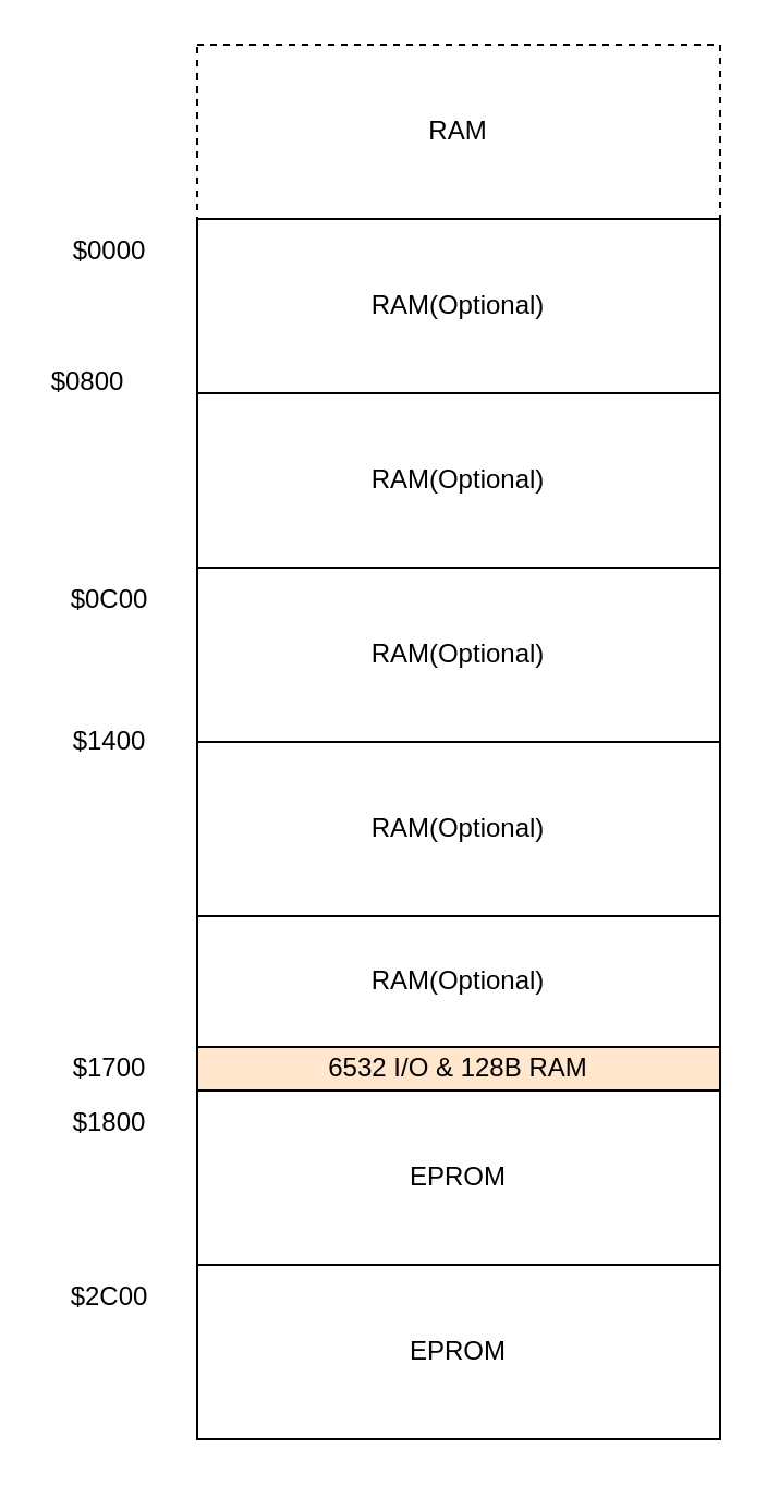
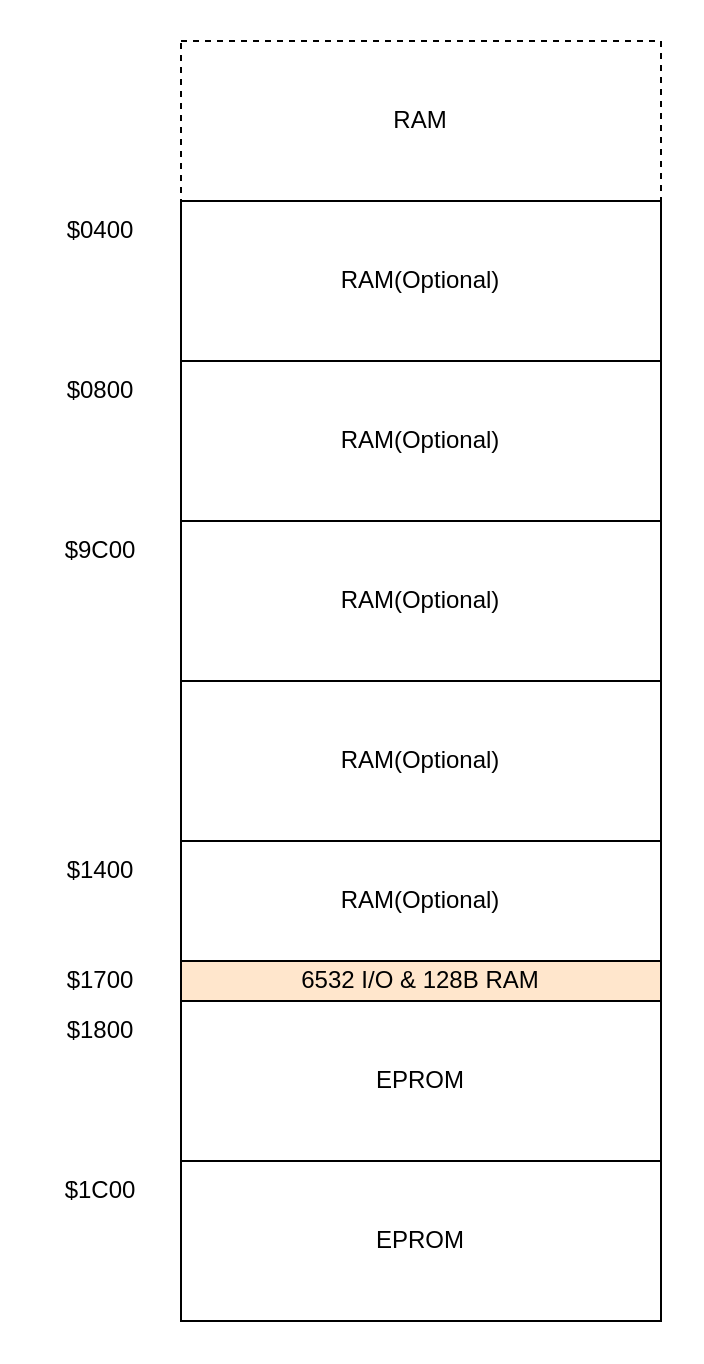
  <mxCell id="0" />
  <mxCell id="1" parent="0" />
  <mxCell id="2" value="RAM" style="rounded=0;whiteSpace=wrap;html=1;dashed=1;" parent="1" vertex="1"><mxGeometry x="90" y="20" width="240" height="80" as="geometry" /></mxCell>
  <mxCell id="3" value="RAM(Optional)" style="rounded=0;whiteSpace=wrap;html=1;" parent="1" vertex="1"><mxGeometry x="90" y="100" width="240" height="80" as="geometry" /></mxCell>
  <mxCell id="4" value="RAM(Optional)" style="rounded=0;whiteSpace=wrap;html=1;" parent="1" vertex="1"><mxGeometry x="90" y="180" width="240" height="80" as="geometry" /></mxCell>
  <mxCell id="5" value="RAM(Optional)" style="rounded=0;whiteSpace=wrap;html=1;" parent="1" vertex="1"><mxGeometry x="90" y="260" width="240" height="80" as="geometry" /></mxCell>
  <mxCell id="6" value="RAM(Optional)" style="rounded=0;whiteSpace=wrap;html=1;" parent="1" vertex="1"><mxGeometry x="90" y="340" width="240" height="80" as="geometry" /></mxCell>
  <mxCell id="7" value="RAM(Optional)" style="rounded=0;whiteSpace=wrap;html=1;" parent="1" vertex="1"><mxGeometry x="90" y="420" width="240" height="60" as="geometry" /></mxCell>
  <mxCell id="8" value="EPROM" style="rounded=0;whiteSpace=wrap;html=1;" parent="1" vertex="1"><mxGeometry x="90" y="500" width="240" height="80" as="geometry" /></mxCell>
  <mxCell id="9" value="EPROM" style="rounded=0;whiteSpace=wrap;html=1;" parent="1" vertex="1"><mxGeometry x="90" y="580" width="240" height="80" as="geometry" /></mxCell>
- <mxCell id="10" value="$0000" style="text;html=1;strokeColor=none;fillColor=none;align=center;verticalAlign=middle;whiteSpace=wrap;rounded=0;" parent="1" vertex="1"><mxGeometry x="20" y="100" width="60" height="30" as="geometry" /></mxCell>
- <mxCell id="11" value="$0800" style="text;html=1;strokeColor=none;fillColor=none;align=center;verticalAlign=middle;whiteSpace=wrap;rounded=0;" vertex="1" parent="1"><mxGeometry x="10" y="160" width="60" height="30" as="geometry" /></mxCell>
- <mxCell id="12" value="$0C00" style="text;html=1;strokeColor=none;fillColor=none;align=center;verticalAlign=middle;whiteSpace=wrap;rounded=0;" vertex="1" parent="1"><mxGeometry x="20" y="260" width="60" height="30" as="geometry" /></mxCell>
- <mxCell id="13" value="$1400" style="text;html=1;strokeColor=none;fillColor=none;align=center;verticalAlign=middle;whiteSpace=wrap;rounded=0;" vertex="1" parent="1"><mxGeometry x="20" y="325" width="60" height="30" as="geometry" /></mxCell>
+ <mxCell id="10" value="$0400" style="text;html=1;strokeColor=none;fillColor=none;align=center;verticalAlign=middle;whiteSpace=wrap;rounded=0;" parent="1" vertex="1"><mxGeometry x="20" y="100" width="60" height="30" as="geometry" /></mxCell>
+ <mxCell id="11" value="$0800" style="text;html=1;strokeColor=none;fillColor=none;align=center;verticalAlign=middle;whiteSpace=wrap;rounded=0;" vertex="1" parent="1"><mxGeometry x="20" y="180" width="60" height="30" as="geometry" /></mxCell>
+ <mxCell id="12" value="$9C00" style="text;html=1;strokeColor=none;fillColor=none;align=center;verticalAlign=middle;whiteSpace=wrap;rounded=0;" vertex="1" parent="1"><mxGeometry x="20" y="260" width="60" height="30" as="geometry" /></mxCell>
+ <mxCell id="13" value="$1400" style="text;html=1;strokeColor=none;fillColor=none;align=center;verticalAlign=middle;whiteSpace=wrap;rounded=0;" vertex="1" parent="1"><mxGeometry x="20" y="420" width="60" height="30" as="geometry" /></mxCell>
  <mxCell id="14" value="$1800" style="text;html=1;strokeColor=none;fillColor=none;align=center;verticalAlign=middle;whiteSpace=wrap;rounded=0;" vertex="1" parent="1"><mxGeometry x="20" y="500" width="60" height="30" as="geometry" /></mxCell>
- <mxCell id="15" value="$2C00" style="text;html=1;strokeColor=none;fillColor=none;align=center;verticalAlign=middle;whiteSpace=wrap;rounded=0;" vertex="1" parent="1"><mxGeometry x="20" y="580" width="60" height="30" as="geometry" /></mxCell>
+ <mxCell id="15" value="$1C00" style="text;html=1;strokeColor=none;fillColor=none;align=center;verticalAlign=middle;whiteSpace=wrap;rounded=0;" vertex="1" parent="1"><mxGeometry x="20" y="580" width="60" height="30" as="geometry" /></mxCell>
  <mxCell id="16" value="6532 I/O &amp;amp; 128B RAM" style="rounded=0;whiteSpace=wrap;html=1;fillColor=#ffe6cc;" vertex="1" parent="1"><mxGeometry x="90" y="480" width="240" height="20" as="geometry" /></mxCell>
  <mxCell id="17" value="$1700" style="text;html=1;strokeColor=none;fillColor=none;align=center;verticalAlign=middle;whiteSpace=wrap;rounded=0;" vertex="1" parent="1"><mxGeometry x="20" y="475" width="60" height="30" as="geometry" /></mxCell>
